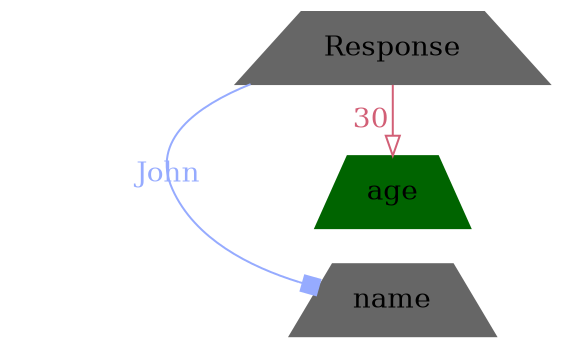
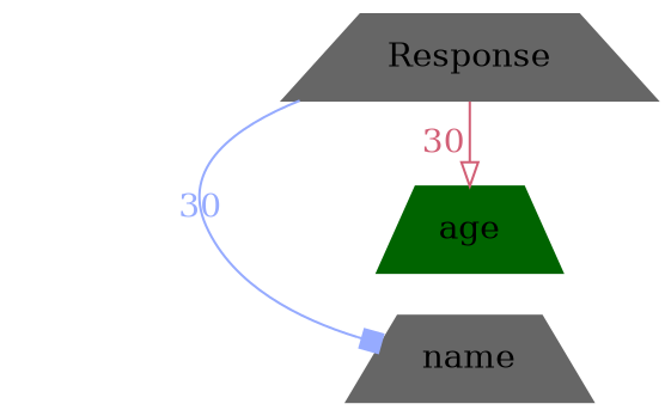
  digraph {
    rankdir=LR
    node [color=gray40 shape=trapezium style=filled]
    Response
    name
    age [color=darkgreen]
    subgraph sub_1 {
      rank=same
      Response
      name
      age
    }
-   Response -> name [arrowhead=box color="#96abff" fontcolor="#96abff" label=John]
+   Response -> name [arrowhead=box color="#96abff" fontcolor="#96abff" label=30]
    Response -> age [arrowhead=onormal color="#d25f76" fontcolor="#d25f76" label=30]
  }
